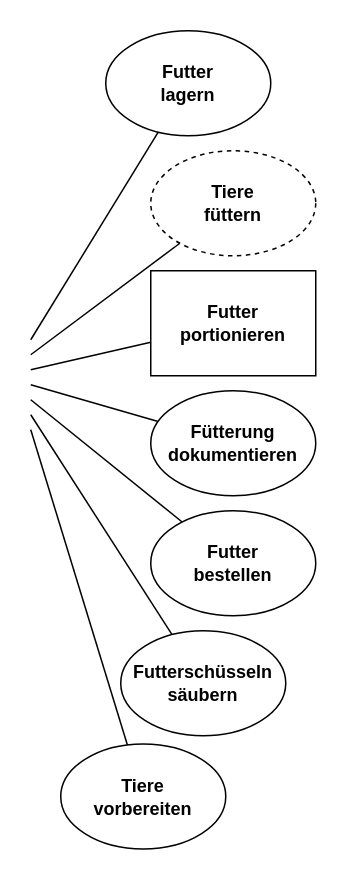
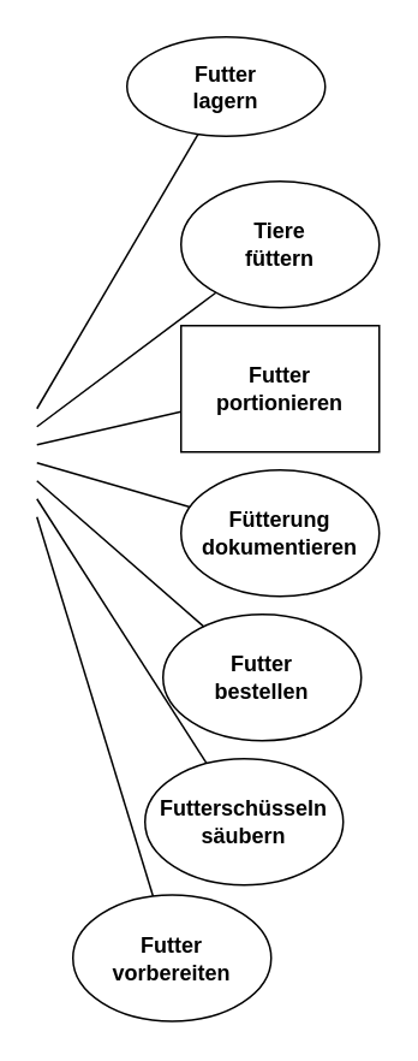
  <mxCell id="0" />
  <mxCell id="1" parent="0" />
- <mxCell id="2" value="&lt;div&gt;Futter &lt;br&gt;lagern&lt;/div&gt;" style="ellipse;whiteSpace=wrap;html=1;fontStyle=1" parent="1" vertex="1"><mxGeometry x="70" y="20" width="110" height="70" as="geometry" /></mxCell>
+ <mxCell id="2" value="&lt;div&gt;Futter &lt;br&gt;lagern&lt;/div&gt;" style="ellipse;whiteSpace=wrap;html=1;fontStyle=1" parent="1" vertex="1"><mxGeometry x="70" y="20" width="110" height="55" as="geometry" /></mxCell>
  <mxCell id="3" value="&lt;div&gt;Futterschüsseln säubern&lt;/div&gt;" style="ellipse;whiteSpace=wrap;html=1;fontStyle=1" parent="1" vertex="1"><mxGeometry x="80" y="420" width="110" height="70" as="geometry" /></mxCell>
- <mxCell id="4" value="Futter&lt;br&gt;bestellen" style="ellipse;whiteSpace=wrap;html=1;fontStyle=1" parent="1" vertex="1"><mxGeometry x="100" y="340" width="110" height="70" as="geometry" /></mxCell>
- <mxCell id="5" value="Tiere&lt;br&gt;vorbereiten" style="ellipse;whiteSpace=wrap;html=1;fontStyle=1" parent="1" vertex="1"><mxGeometry x="40" y="495.5" width="110" height="70" as="geometry" /></mxCell>
+ <mxCell id="4" value="Futter&lt;br&gt;bestellen" style="ellipse;whiteSpace=wrap;html=1;fontStyle=1" parent="1" vertex="1"><mxGeometry x="90" y="340" width="110" height="70" as="geometry" /></mxCell>
+ <mxCell id="5" value="Futter&lt;br&gt;vorbereiten" style="ellipse;whiteSpace=wrap;html=1;fontStyle=1" parent="1" vertex="1"><mxGeometry x="40" y="495.5" width="110" height="70" as="geometry" /></mxCell>
  <mxCell id="6" value="&lt;div&gt;Fütterung dokumentieren&lt;br&gt;&lt;/div&gt;" style="ellipse;whiteSpace=wrap;html=1;fontStyle=1" parent="1" vertex="1"><mxGeometry x="100" y="260" width="110" height="70" as="geometry" /></mxCell>
  <mxCell id="7" value="&lt;div&gt;Futter&lt;/div&gt;&lt;div&gt;portionieren&lt;br&gt;&lt;/div&gt;" style="whiteSpace=wrap;html=1;fontStyle=1;rounded=0;" parent="1" vertex="1"><mxGeometry x="100" y="180" width="110" height="70" as="geometry" /></mxCell>
- <mxCell id="8" value="Tiere &lt;br&gt;füttern" style="ellipse;whiteSpace=wrap;html=1;fontStyle=1;dashed=1;" parent="1" vertex="1"><mxGeometry x="100" y="100" width="110" height="70" as="geometry" /></mxCell>
+ <mxCell id="8" value="Tiere &lt;br&gt;füttern" style="ellipse;whiteSpace=wrap;html=1;fontStyle=1" parent="1" vertex="1"><mxGeometry x="100" y="100" width="110" height="70" as="geometry" /></mxCell>
  <mxCell id="9" value="" style="endArrow=none;html=1;rounded=0;" parent="1" target="2" edge="1"><mxGeometry width="50" height="50" relative="1" as="geometry"><mxPoint x="20" y="226" as="sourcePoint" /><mxPoint x="400" y="326" as="targetPoint" /></mxGeometry></mxCell>
  <mxCell id="10" value="" style="endArrow=none;html=1;rounded=0;" parent="1" target="7" edge="1"><mxGeometry width="50" height="50" relative="1" as="geometry"><mxPoint x="20" y="246" as="sourcePoint" /><mxPoint x="400" y="176" as="targetPoint" /></mxGeometry></mxCell>
  <mxCell id="11" value="" style="endArrow=none;html=1;rounded=0;" parent="1" target="8" edge="1"><mxGeometry width="50" height="50" relative="1" as="geometry"><mxPoint x="20" y="236" as="sourcePoint" /><mxPoint x="400" y="176" as="targetPoint" /></mxGeometry></mxCell>
  <mxCell id="12" value="" style="endArrow=none;html=1;rounded=0;" parent="1" target="5" edge="1"><mxGeometry width="50" height="50" relative="1" as="geometry"><mxPoint x="20" y="286" as="sourcePoint" /><mxPoint x="400" y="176" as="targetPoint" /></mxGeometry></mxCell>
  <mxCell id="13" value="" style="endArrow=none;html=1;rounded=0;" parent="1" target="3" edge="1"><mxGeometry width="50" height="50" relative="1" as="geometry"><mxPoint x="20" y="276" as="sourcePoint" /><mxPoint x="400" y="176" as="targetPoint" /></mxGeometry></mxCell>
  <mxCell id="14" value="" style="endArrow=none;html=1;rounded=0;" parent="1" target="4" edge="1"><mxGeometry width="50" height="50" relative="1" as="geometry"><mxPoint x="20" y="266" as="sourcePoint" /><mxPoint x="400" y="176" as="targetPoint" /></mxGeometry></mxCell>
  <mxCell id="15" value="" style="endArrow=none;html=1;rounded=0;" parent="1" target="6" edge="1"><mxGeometry width="50" height="50" relative="1" as="geometry"><mxPoint x="20" y="256" as="sourcePoint" /><mxPoint x="400" y="176" as="targetPoint" /></mxGeometry></mxCell>
